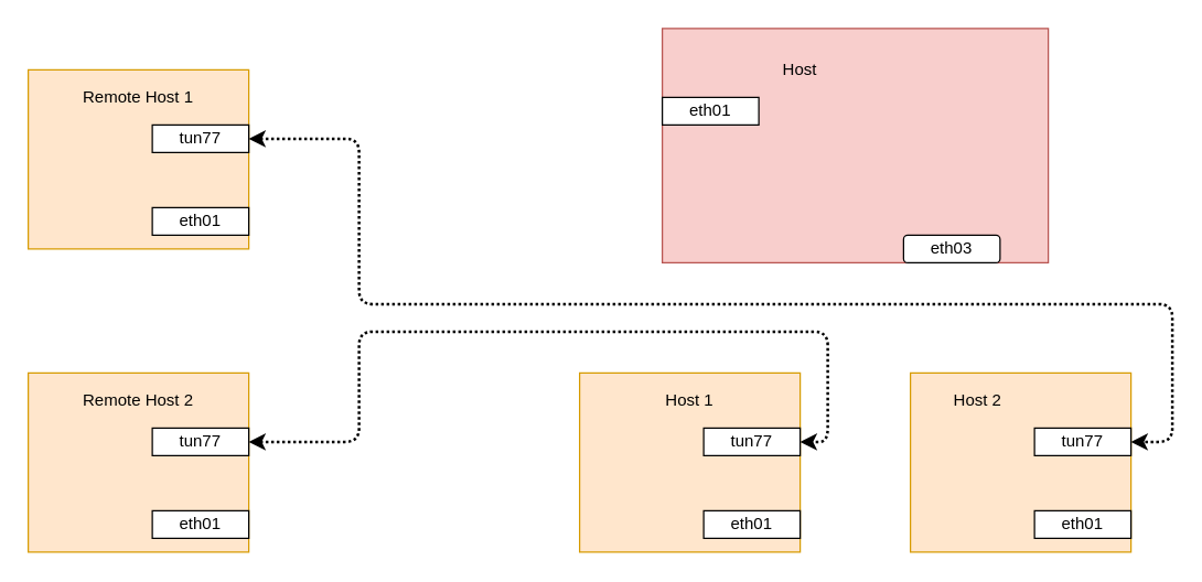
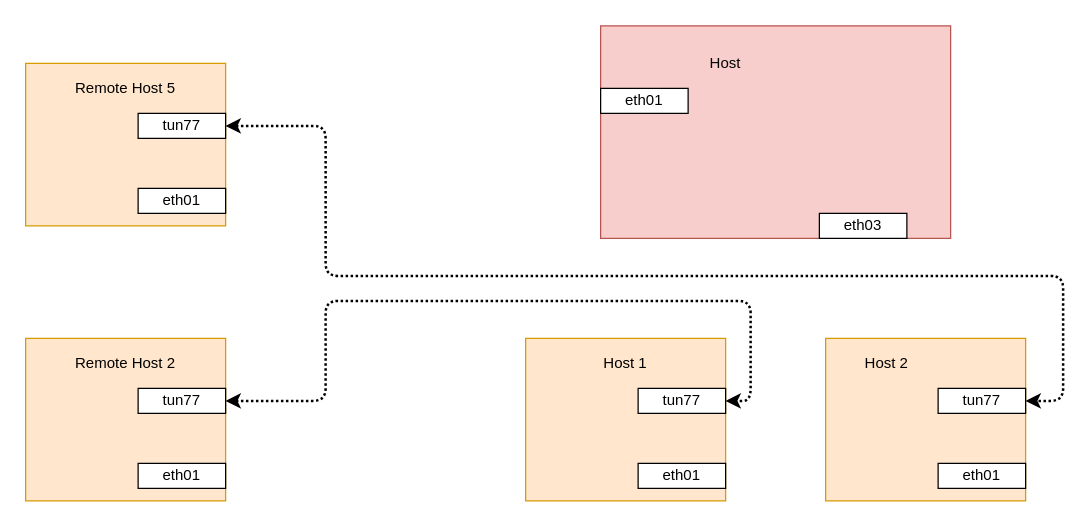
  <mxCell id="0" />
  <mxCell id="1" parent="0" />
  <mxCell id="2" value="" style="rounded=0;whiteSpace=wrap;html=1;fillColor=#f8cecc;strokeColor=#b85450;" parent="1" vertex="1"><mxGeometry x="480" y="20" width="280" height="170" as="geometry" /></mxCell>
  <mxCell id="3" value="Host" style="text;html=1;strokeColor=none;fillColor=none;align=center;verticalAlign=middle;whiteSpace=wrap;rounded=0;" parent="1" vertex="1"><mxGeometry x="540" y="40" width="80" height="20" as="geometry" /></mxCell>
  <mxCell id="4" value="eth01" style="rounded=0;whiteSpace=wrap;html=1;" parent="1" vertex="1"><mxGeometry x="480" y="70" width="70" height="20" as="geometry" /></mxCell>
  <mxCell id="5" value="" style="rounded=0;whiteSpace=wrap;html=1;fillColor=#ffe6cc;strokeColor=#d79b00;" parent="1" vertex="1"><mxGeometry x="20" y="50" width="160" height="130" as="geometry" /></mxCell>
- <mxCell id="6" value="Remote Host 1" style="text;html=1;strokeColor=none;fillColor=none;align=center;verticalAlign=middle;whiteSpace=wrap;rounded=0;" parent="1" vertex="1"><mxGeometry x="50" y="60" width="100" height="20" as="geometry" /></mxCell>
+ <mxCell id="6" value="Remote Host 5" style="text;html=1;strokeColor=none;fillColor=none;align=center;verticalAlign=middle;whiteSpace=wrap;rounded=0;" parent="1" vertex="1"><mxGeometry x="50" y="60" width="100" height="20" as="geometry" /></mxCell>
  <mxCell id="7" value="tun77" style="rounded=0;whiteSpace=wrap;html=1;" parent="1" vertex="1"><mxGeometry x="110" y="90" width="70" height="20" as="geometry" /></mxCell>
  <mxCell id="8" value="eth01" style="rounded=0;whiteSpace=wrap;html=1;" parent="1" vertex="1"><mxGeometry x="110" y="150" width="70" height="20" as="geometry" /></mxCell>
  <mxCell id="9" value="" style="rounded=0;whiteSpace=wrap;html=1;fillColor=#ffe6cc;strokeColor=#d79b00;" parent="1" vertex="1"><mxGeometry x="20" y="270" width="160" height="130" as="geometry" /></mxCell>
  <mxCell id="10" value="Remote Host 2" style="text;html=1;strokeColor=none;fillColor=none;align=center;verticalAlign=middle;whiteSpace=wrap;rounded=0;" parent="1" vertex="1"><mxGeometry x="55" y="280" width="90" height="20" as="geometry" /></mxCell>
  <mxCell id="11" value="tun77" style="rounded=0;whiteSpace=wrap;html=1;" parent="1" vertex="1"><mxGeometry x="110" y="310" width="70" height="20" as="geometry" /></mxCell>
  <mxCell id="12" value="eth01" style="rounded=0;whiteSpace=wrap;html=1;" parent="1" vertex="1"><mxGeometry x="110" y="370" width="70" height="20" as="geometry" /></mxCell>
  <mxCell id="13" value="" style="rounded=0;whiteSpace=wrap;html=1;fillColor=#ffe6cc;strokeColor=#d79b00;" parent="1" vertex="1"><mxGeometry x="420" y="270" width="160" height="130" as="geometry" /></mxCell>
  <mxCell id="14" value="Host 1" style="text;html=1;strokeColor=none;fillColor=none;align=center;verticalAlign=middle;whiteSpace=wrap;rounded=0;" parent="1" vertex="1"><mxGeometry x="455" y="280" width="90" height="20" as="geometry" /></mxCell>
  <mxCell id="15" value="tun77" style="rounded=0;whiteSpace=wrap;html=1;" parent="1" vertex="1"><mxGeometry x="510" y="310" width="70" height="20" as="geometry" /></mxCell>
  <mxCell id="16" value="eth01" style="rounded=0;whiteSpace=wrap;html=1;" parent="1" vertex="1"><mxGeometry x="510" y="370" width="70" height="20" as="geometry" /></mxCell>
  <mxCell id="17" value="" style="rounded=0;whiteSpace=wrap;html=1;fillColor=#ffe6cc;strokeColor=#d79b00;" parent="1" vertex="1"><mxGeometry x="660" y="270" width="160" height="130" as="geometry" /></mxCell>
  <mxCell id="18" value="Host 2" style="text;html=1;strokeColor=none;fillColor=none;align=center;verticalAlign=middle;whiteSpace=wrap;rounded=0;" parent="1" vertex="1"><mxGeometry x="664" y="280" width="90" height="20" as="geometry" /></mxCell>
  <mxCell id="19" value="tun77" style="rounded=0;whiteSpace=wrap;html=1;" parent="1" vertex="1"><mxGeometry x="750" y="310" width="70" height="20" as="geometry" /></mxCell>
  <mxCell id="20" value="eth01" style="rounded=0;whiteSpace=wrap;html=1;" parent="1" vertex="1"><mxGeometry x="750" y="370" width="70" height="20" as="geometry" /></mxCell>
- <mxCell id="21" value="eth03" style="whiteSpace=wrap;html=1;rounded=1;" parent="1" vertex="1"><mxGeometry x="655" y="170" width="70" height="20" as="geometry" /></mxCell>
+ <mxCell id="21" value="eth03" style="rounded=0;whiteSpace=wrap;html=1;" parent="1" vertex="1"><mxGeometry x="655" y="170" width="70" height="20" as="geometry" /></mxCell>
  <mxCell id="22" value="" style="endArrow=classic;startArrow=classic;html=1;dashed=1;dashPattern=1 1;strokeColor=#000000;strokeWidth=2;exitX=1;exitY=0.5;exitDx=0;exitDy=0;" edge="1" parent="1"><mxGeometry width="50" height="50" relative="1" as="geometry"><mxPoint x="180" y="320" as="sourcePoint" /><mxPoint x="580" y="320" as="targetPoint" /><Array as="points"><mxPoint x="260" y="320" /><mxPoint x="260" y="240" /><mxPoint x="600" y="240" /><mxPoint x="600" y="320" /></Array></mxGeometry></mxCell>
  <mxCell id="23" value="" style="endArrow=classic;startArrow=classic;html=1;dashed=1;dashPattern=1 1;strokeColor=#000000;strokeWidth=2;exitX=1;exitY=0.5;exitDx=0;exitDy=0;entryX=1;entryY=0.5;entryDx=0;entryDy=0;" edge="1" parent="1" source="7" target="19"><mxGeometry width="50" height="50" relative="1" as="geometry"><mxPoint x="540" y="350" as="sourcePoint" /><mxPoint x="590" y="300" as="targetPoint" /><Array as="points"><mxPoint x="260" y="100" /><mxPoint x="260" y="220" /><mxPoint x="850" y="220" /><mxPoint x="850" y="320" /></Array></mxGeometry></mxCell>
